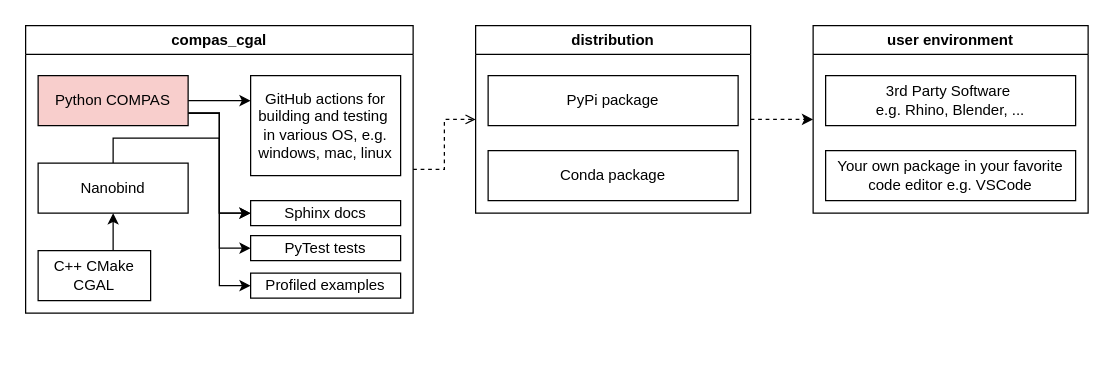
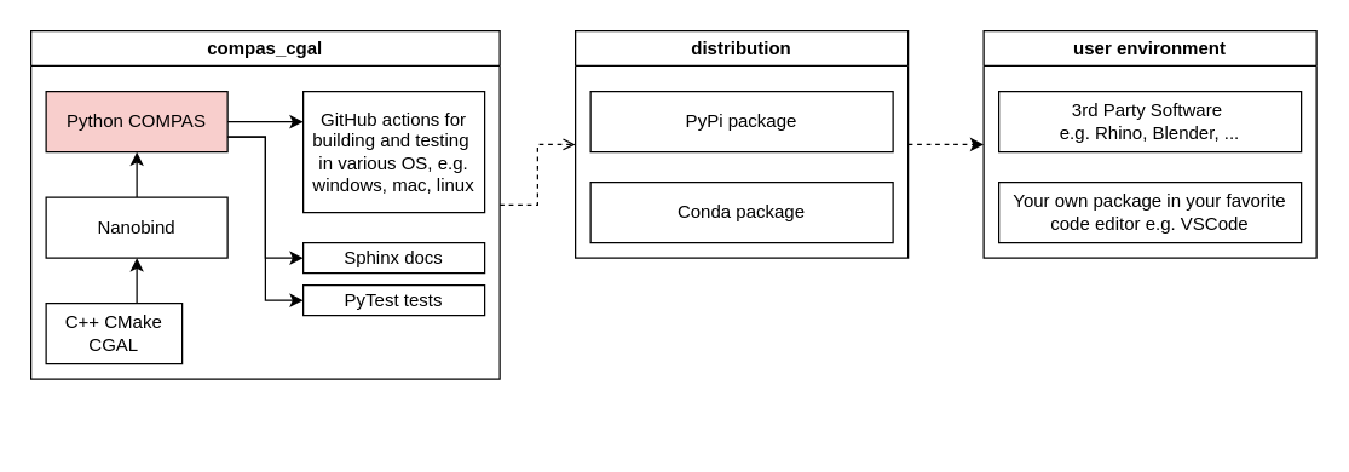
  <mxCell id="0" />
  <mxCell id="1" parent="0" />
  <mxCell id="2" style="edgeStyle=orthogonalEdgeStyle;rounded=0;orthogonalLoop=1;jettySize=auto;html=1;exitX=1;exitY=0.5;exitDx=0;exitDy=0;entryX=0;entryY=0.5;entryDx=0;entryDy=0;dashed=1;endArrow=open;" edge="1" parent="1" source="3" target="22"><mxGeometry relative="1" as="geometry" /></mxCell>
  <mxCell id="3" value="compas_cgal" style="swimlane;whiteSpace=wrap;html=1;" vertex="1" parent="1"><mxGeometry y="20" width="310" height="230" as="geometry" x="20" /></mxCell>
  <mxCell id="4" style="edgeStyle=orthogonalEdgeStyle;rounded=0;orthogonalLoop=1;jettySize=auto;html=1;exitX=1;exitY=0.75;exitDx=0;exitDy=0;entryX=0;entryY=0.5;entryDx=0;entryDy=0;" edge="1" parent="3" source="8" target="12"><mxGeometry relative="1" as="geometry" /></mxCell>
  <mxCell id="5" style="edgeStyle=orthogonalEdgeStyle;rounded=0;orthogonalLoop=1;jettySize=auto;html=1;exitX=1;exitY=0.75;exitDx=0;exitDy=0;entryX=0;entryY=0.5;entryDx=0;entryDy=0;" edge="1" parent="3" source="8" target="11"><mxGeometry relative="1" as="geometry" /></mxCell>
- <mxCell id="6" style="edgeStyle=orthogonalEdgeStyle;rounded=0;orthogonalLoop=1;jettySize=auto;html=1;exitX=1;exitY=0.75;exitDx=0;exitDy=0;entryX=0;entryY=0.5;entryDx=0;entryDy=0;" edge="1" parent="3" source="8" target="10"><mxGeometry relative="1" as="geometry" /></mxCell>
  <mxCell id="7" style="edgeStyle=orthogonalEdgeStyle;rounded=0;orthogonalLoop=1;jettySize=auto;html=1;exitX=1;exitY=0.5;exitDx=0;exitDy=0;entryX=0;entryY=0.25;entryDx=0;entryDy=0;" edge="1" parent="3" source="8" target="13"><mxGeometry relative="1" as="geometry" /></mxCell>
  <mxCell id="8" value="Python COMPAS" style="rounded=0;whiteSpace=wrap;html=1;fillColor=#f8cecc;" vertex="1" parent="3"><mxGeometry x="10" y="40" width="120" height="40" as="geometry" /></mxCell>
  <mxCell id="9" value="" style="group" vertex="1" connectable="0" parent="3"><mxGeometry x="180" y="50" width="120" height="220" as="geometry" /></mxCell>
- <mxCell id="10" value="Profiled examples" style="rounded=0;whiteSpace=wrap;html=1;" vertex="1" parent="9"><mxGeometry y="148" width="120" height="20" as="geometry" /></mxCell>
  <mxCell id="11" value="PyTest tests" style="rounded=0;whiteSpace=wrap;html=1;" vertex="1" parent="9"><mxGeometry y="118" width="120" height="20" as="geometry" /></mxCell>
  <mxCell id="12" value="Sphinx docs" style="rounded=0;whiteSpace=wrap;html=1;" vertex="1" parent="9"><mxGeometry y="90" width="120" height="20" as="geometry" /></mxCell>
  <mxCell id="13" value="GitHub actions for building and testing&amp;nbsp;&lt;div&gt;in various OS, e.g.&lt;br&gt;windows,&amp;nbsp;&lt;span style=&quot;background-color: transparent; color: light-dark(rgb(0, 0, 0), rgb(255, 255, 255));&quot;&gt;mac, linux&lt;/span&gt;&lt;/div&gt;" style="rounded=0;whiteSpace=wrap;html=1;" vertex="1" parent="9"><mxGeometry y="-10" width="120" height="80" as="geometry" /></mxCell>
- <mxCell id="14" style="edgeStyle=orthogonalEdgeStyle;rounded=0;orthogonalLoop=1;jettySize=auto;html=1;exitX=0.5;exitY=0;exitDx=0;exitDy=0;" edge="1" parent="3" source="15" target="12"><mxGeometry relative="1" as="geometry" /></mxCell>
+ <mxCell id="14" style="edgeStyle=orthogonalEdgeStyle;rounded=0;orthogonalLoop=1;jettySize=auto;html=1;exitX=0.5;exitY=0;exitDx=0;exitDy=0;entryX=0.5;entryY=1;entryDx=0;entryDy=0;" edge="1" parent="3" source="15" target="8"><mxGeometry relative="1" as="geometry" /></mxCell>
  <mxCell id="15" value="Nanobind" style="rounded=0;whiteSpace=wrap;html=1;" vertex="1" parent="3"><mxGeometry x="10" y="110" width="120" height="40" as="geometry" /></mxCell>
  <mxCell id="16" style="edgeStyle=orthogonalEdgeStyle;rounded=0;orthogonalLoop=1;jettySize=auto;html=1;exitX=0.5;exitY=0;exitDx=0;exitDy=0;entryX=0.5;entryY=1;entryDx=0;entryDy=0;" edge="1" parent="3" source="17" target="15"><mxGeometry relative="1" as="geometry" /></mxCell>
  <mxCell id="17" value="C++ CMake CGAL" style="rounded=0;whiteSpace=wrap;html=1;" vertex="1" parent="3"><mxGeometry x="10" y="180" width="90" height="40" as="geometry" /></mxCell>
  <mxCell id="18" value="user environment" style="swimlane;whiteSpace=wrap;html=1;" vertex="1" parent="1"><mxGeometry x="650" y="20" width="220" height="150" as="geometry" /></mxCell>
  <mxCell id="19" value="3rd Party Software&amp;nbsp;&lt;div&gt;e.g.&amp;nbsp;&lt;span style=&quot;background-color: transparent; color: light-dark(rgb(0, 0, 0), rgb(255, 255, 255));&quot;&gt;Rhino, Blender, ...&lt;/span&gt;&lt;/div&gt;" style="rounded=0;whiteSpace=wrap;html=1;" vertex="1" parent="18"><mxGeometry x="10" y="40" width="200" height="40" as="geometry" /></mxCell>
  <mxCell id="20" value="Your own package in your favorite code editor e.g. VSCode" style="rounded=0;whiteSpace=wrap;html=1;" vertex="1" parent="18"><mxGeometry x="10" y="100" width="200" height="40" as="geometry" /></mxCell>
  <mxCell id="21" style="edgeStyle=orthogonalEdgeStyle;rounded=0;orthogonalLoop=1;jettySize=auto;html=1;exitX=1;exitY=0.5;exitDx=0;exitDy=0;entryX=0;entryY=0.5;entryDx=0;entryDy=0;dashed=1;" edge="1" parent="1" source="22" target="18"><mxGeometry relative="1" as="geometry" /></mxCell>
  <mxCell id="22" value="distribution" style="swimlane;whiteSpace=wrap;html=1;" vertex="1" parent="1"><mxGeometry x="380" y="20" width="220" height="150" as="geometry" /></mxCell>
  <mxCell id="23" value="PyPi&amp;nbsp;&lt;span style=&quot;background-color: transparent; color: light-dark(rgb(0, 0, 0), rgb(255, 255, 255));&quot;&gt;package&lt;/span&gt;" style="rounded=0;whiteSpace=wrap;html=1;" vertex="1" parent="22"><mxGeometry x="10" y="40" width="200" height="40" as="geometry" /></mxCell>
  <mxCell id="24" value="Conda&amp;nbsp;&lt;span style=&quot;background-color: transparent; color: light-dark(rgb(0, 0, 0), rgb(255, 255, 255));&quot;&gt;package&lt;/span&gt;" style="rounded=0;whiteSpace=wrap;html=1;" vertex="1" parent="22"><mxGeometry x="10" y="100" width="200" height="40" as="geometry" /></mxCell>
